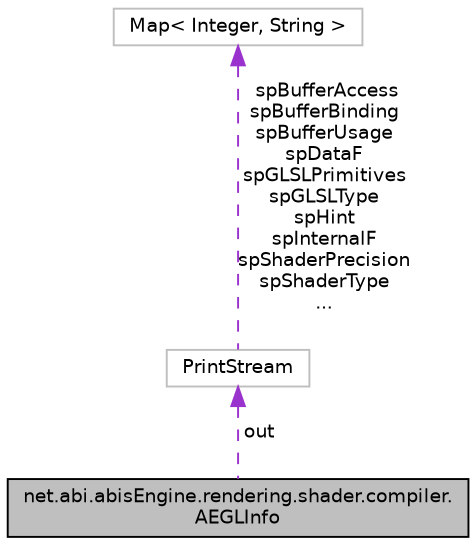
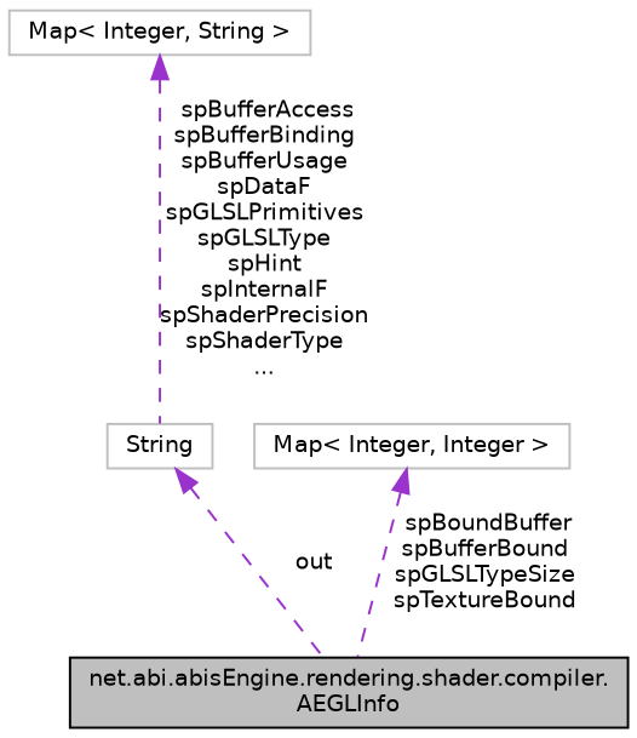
  digraph {
    node [color=grey75 fillcolor=white fontname=Helvetica fontsize=10 shape=record style=filled]
    edge [color=darkorchid3 dir=back fontname=Helvetica fontsize=10 labelfontname=Helvetica labelfontsize=10 style=dashed]
    n1 [color=black fillcolor=grey75 fontcolor=black height=0.2 label="net.abi.abisEngine.rendering.shader.compiler.\lAEGLInfo" width=0.4]
    n2 [height=0.2 label="Map\< Integer, String \>" width=0.4]
-   n3 [height=0.2 label=PrintStream width=0.4]
+   n3 [height=0.2 label=String width=0.4]
+   n4 [height=0.2 label="Map\< Integer, Integer \>" width=0.4]
    n2 -> n3 [label=" spBufferAccess\nspBufferBinding\nspBufferUsage\nspDataF\nspGLSLPrimitives\nspGLSLType\nspHint\nspInternalF\nspShaderPrecision\nspShaderType\n..."]
    n3 -> n1 [label=" out"]
+   n4 -> n1 [label=" spBoundBuffer\nspBufferBound\nspGLSLTypeSize\nspTextureBound"]
  }
